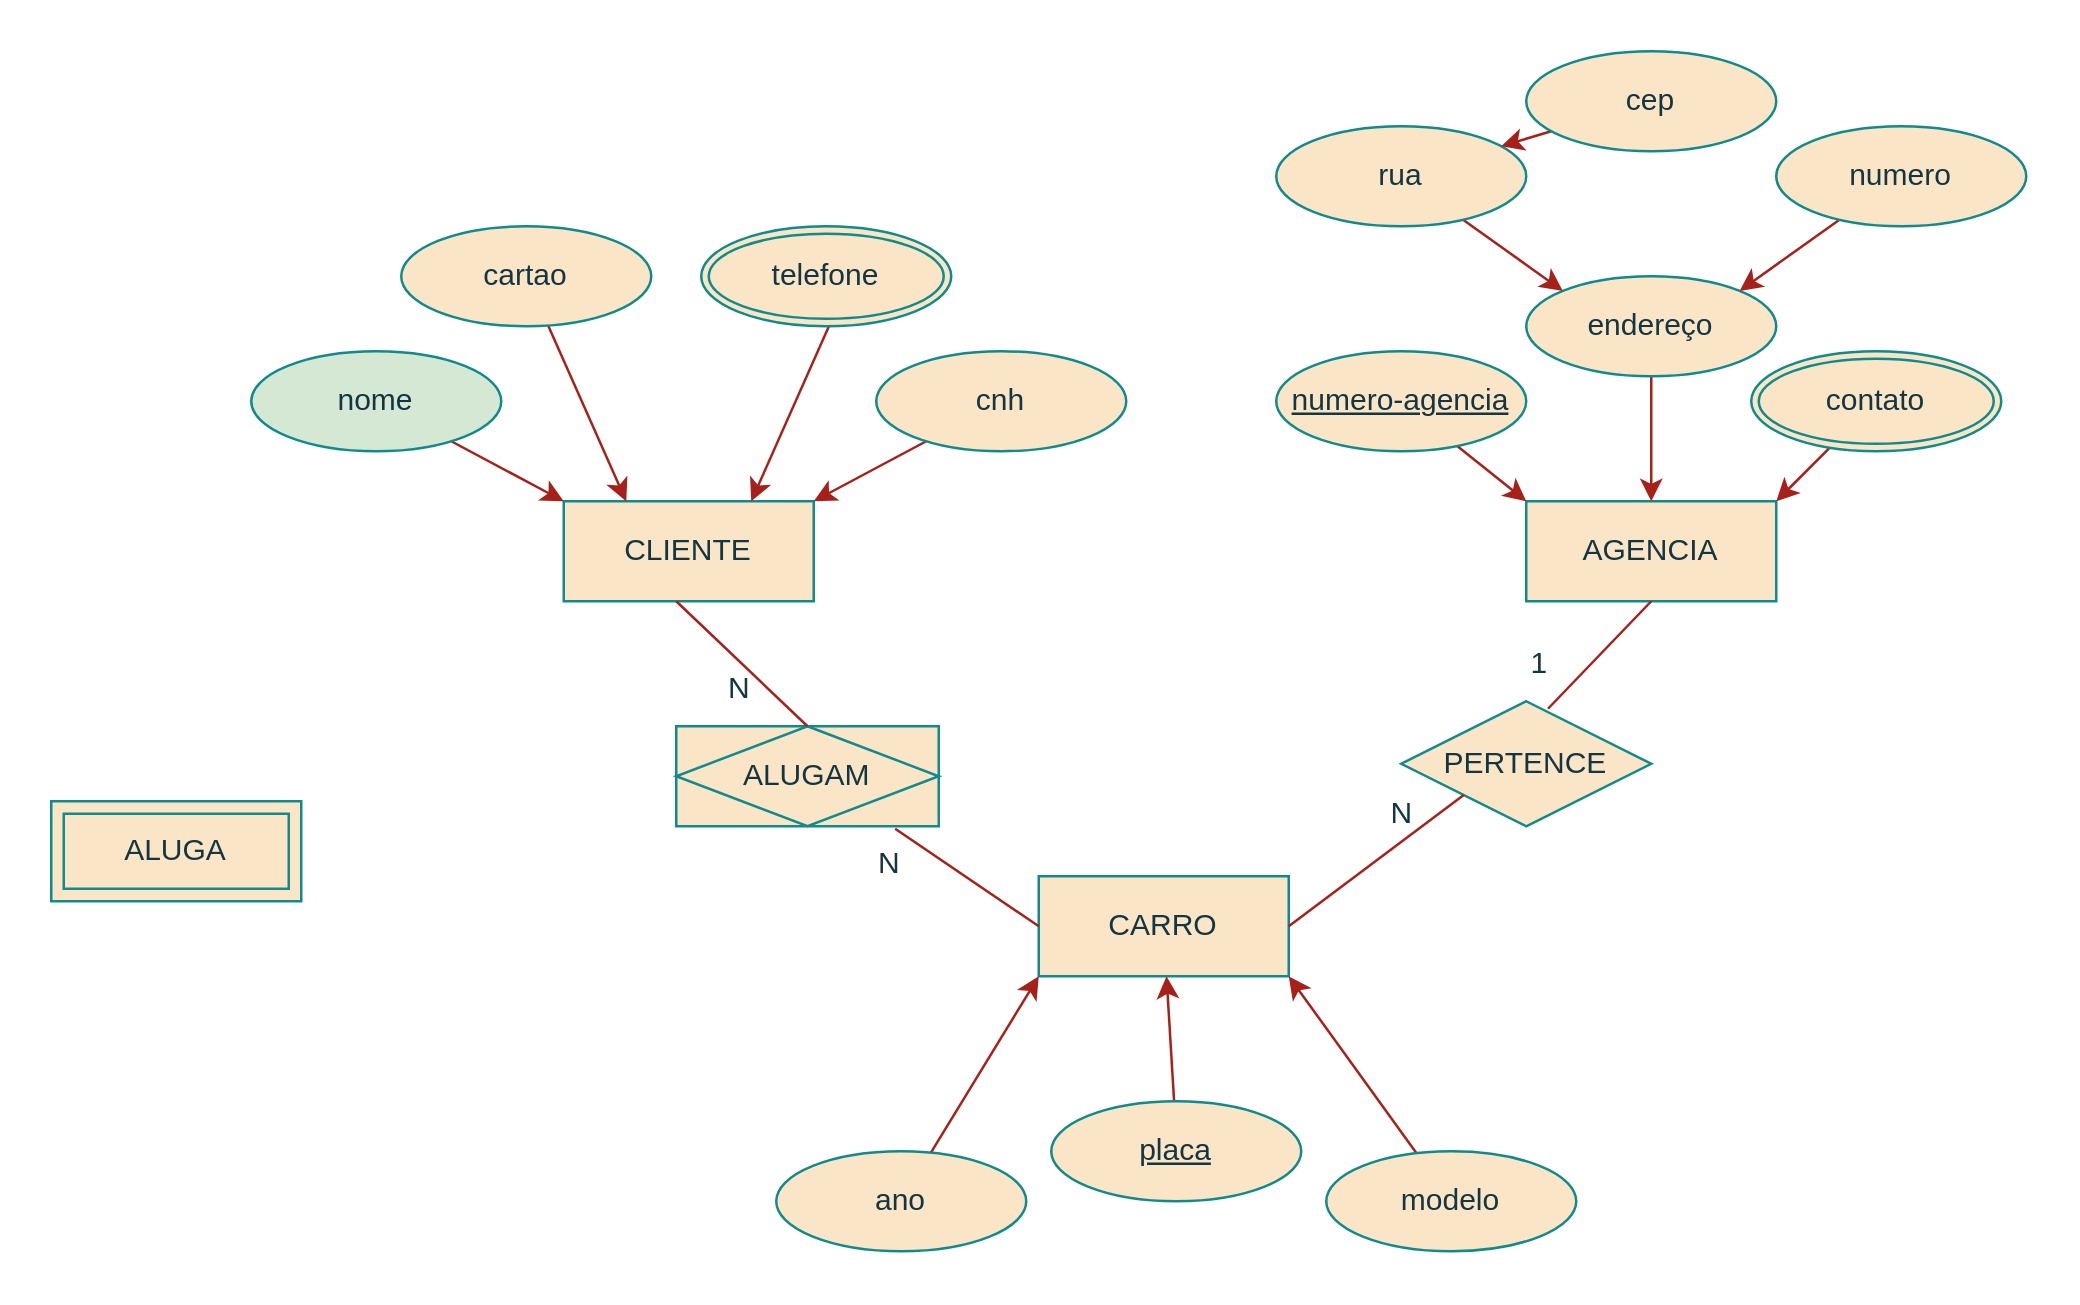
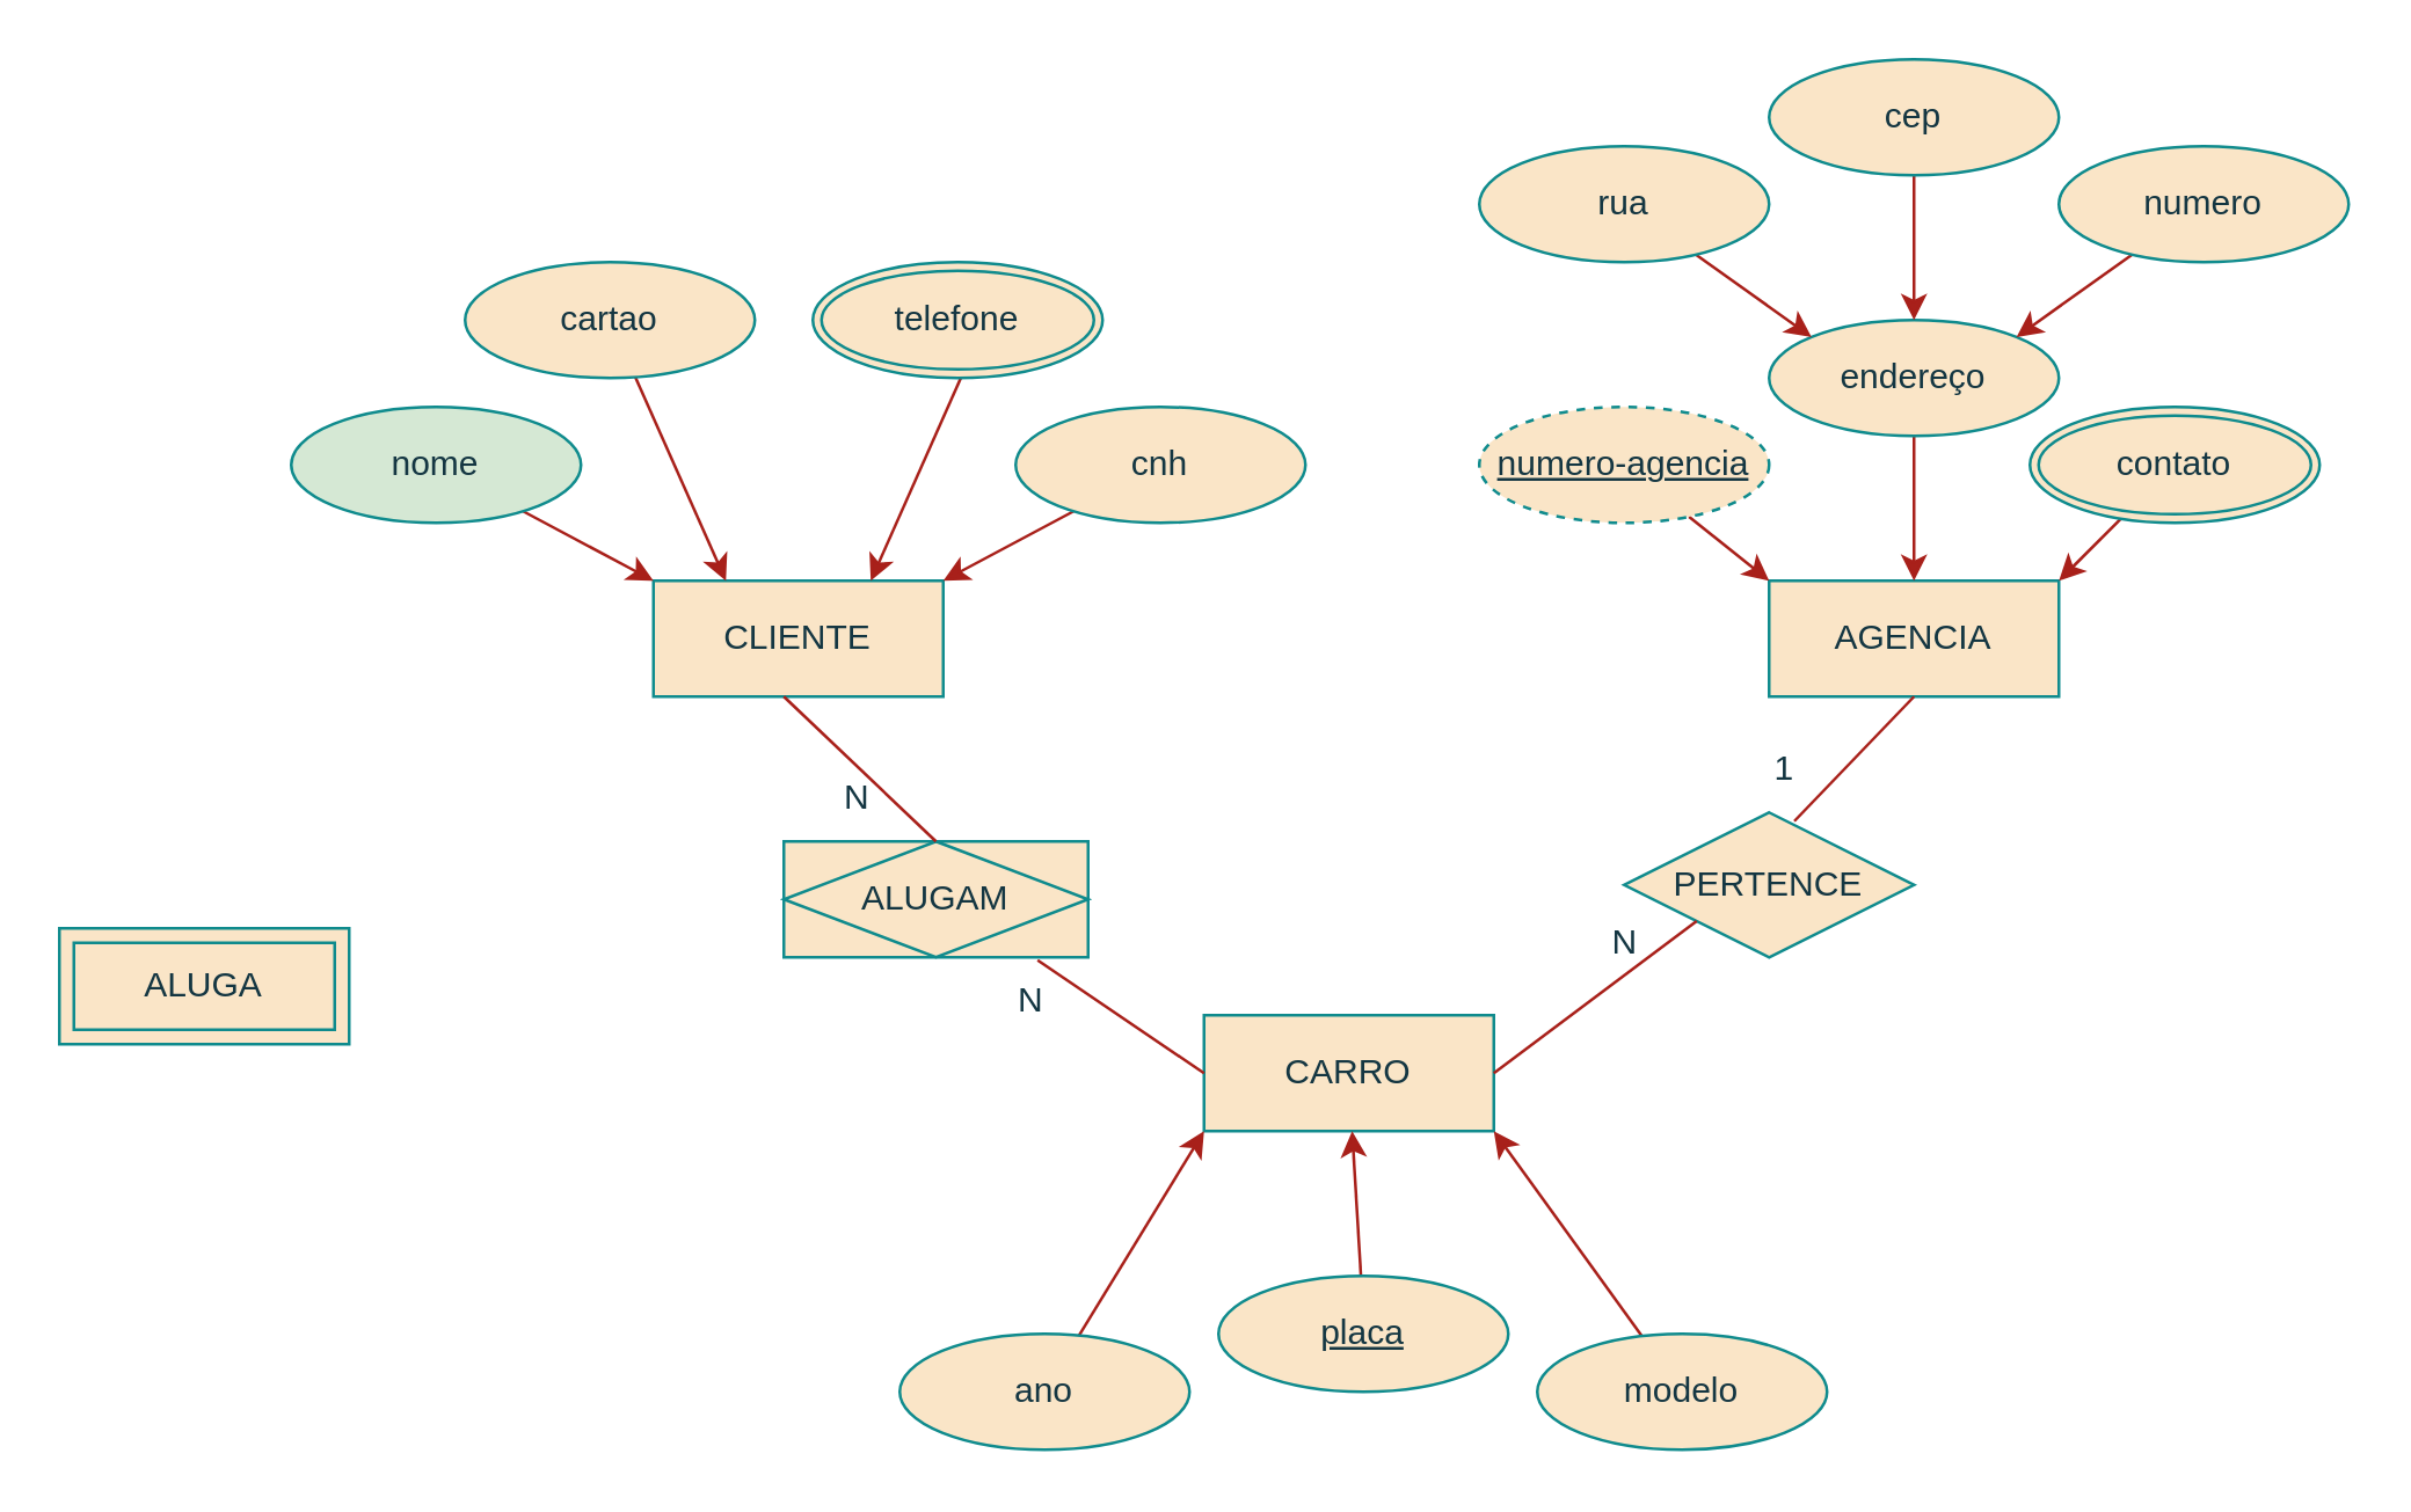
  <mxCell id="0" />
  <mxCell id="1" parent="0" />
  <mxCell id="2" value="AGENCIA" style="whiteSpace=wrap;html=1;align=center;rounded=0;labelBackgroundColor=none;fillColor=#FAE5C7;strokeColor=#0F8B8D;fontColor=#143642;" parent="1" vertex="1"><mxGeometry x="610" y="200" width="100" height="40" as="geometry" /></mxCell>
  <mxCell id="3" value="CLIENTE" style="whiteSpace=wrap;html=1;align=center;rounded=0;labelBackgroundColor=none;fillColor=#FAE5C7;strokeColor=#0F8B8D;fontColor=#143642;" parent="1" vertex="1"><mxGeometry x="225" y="200" width="100" height="40" as="geometry" /></mxCell>
  <mxCell id="4" value="CARRO" style="whiteSpace=wrap;html=1;align=center;rounded=0;labelBackgroundColor=none;fillColor=#FAE5C7;strokeColor=#0F8B8D;fontColor=#143642;" parent="1" vertex="1"><mxGeometry x="415" y="350" width="100" height="40" as="geometry" /></mxCell>
  <mxCell id="5" value="ALUGA" style="shape=ext;margin=3;double=1;whiteSpace=wrap;html=1;align=center;rounded=0;labelBackgroundColor=none;fillColor=#FAE5C7;strokeColor=#0F8B8D;fontColor=#143642;" parent="1" vertex="1"><mxGeometry x="20" y="320" width="100" height="40" as="geometry" /></mxCell>
  <mxCell id="6" style="edgeStyle=none;rounded=0;orthogonalLoop=1;jettySize=auto;html=1;entryX=0;entryY=0;entryDx=0;entryDy=0;strokeColor=#A8201A;fontColor=default;labelBackgroundColor=none;" parent="1" source="7" target="3" edge="1"><mxGeometry relative="1" as="geometry" /></mxCell>
  <mxCell id="7" value="nome" style="ellipse;whiteSpace=wrap;html=1;align=center;strokeColor=#0F8B8D;fontColor=#143642;fillColor=#d5e8d4;labelBackgroundColor=none;" parent="1" vertex="1"><mxGeometry x="100" y="140" width="100" height="40" as="geometry" /></mxCell>
  <mxCell id="8" style="edgeStyle=none;rounded=0;orthogonalLoop=1;jettySize=auto;html=1;entryX=0.25;entryY=0;entryDx=0;entryDy=0;strokeColor=#A8201A;fontColor=default;labelBackgroundColor=none;" parent="1" source="9" target="3" edge="1"><mxGeometry relative="1" as="geometry" /></mxCell>
  <mxCell id="9" value="cartao" style="ellipse;whiteSpace=wrap;html=1;align=center;strokeColor=#0F8B8D;fontColor=#143642;fillColor=#FAE5C7;labelBackgroundColor=none;" parent="1" vertex="1"><mxGeometry x="160" y="90" width="100" height="40" as="geometry" /></mxCell>
  <mxCell id="10" style="edgeStyle=none;rounded=0;orthogonalLoop=1;jettySize=auto;html=1;entryX=0.75;entryY=0;entryDx=0;entryDy=0;strokeColor=#A8201A;fontColor=default;labelBackgroundColor=none;" parent="1" target="3" edge="1"><mxGeometry relative="1" as="geometry"><mxPoint x="331.198" y="129.688" as="sourcePoint" /></mxGeometry></mxCell>
  <mxCell id="11" style="edgeStyle=none;rounded=0;orthogonalLoop=1;jettySize=auto;html=1;entryX=1;entryY=0;entryDx=0;entryDy=0;strokeColor=#A8201A;fontColor=default;labelBackgroundColor=none;" parent="1" source="12" target="3" edge="1"><mxGeometry relative="1" as="geometry" /></mxCell>
  <mxCell id="12" value="cnh" style="ellipse;whiteSpace=wrap;html=1;align=center;strokeColor=#0F8B8D;fontColor=#143642;fillColor=#FAE5C7;labelBackgroundColor=none;" parent="1" vertex="1"><mxGeometry x="350" y="140" width="100" height="40" as="geometry" /></mxCell>
  <mxCell id="13" value="telefone" style="ellipse;shape=doubleEllipse;margin=3;whiteSpace=wrap;html=1;align=center;strokeColor=#0F8B8D;fontColor=#143642;fillColor=#FAE5C7;labelBackgroundColor=none;" parent="1" vertex="1"><mxGeometry x="280" y="90" width="100" height="40" as="geometry" /></mxCell>
  <mxCell id="14" value="" style="edgeStyle=none;rounded=0;orthogonalLoop=1;jettySize=auto;html=1;labelBackgroundColor=none;strokeColor=#A8201A;fontColor=default;" parent="1" source="15" target="4" edge="1"><mxGeometry relative="1" as="geometry" /></mxCell>
  <mxCell id="15" value="placa" style="ellipse;whiteSpace=wrap;html=1;align=center;strokeColor=#0F8B8D;fontColor=#143642;fillColor=#FAE5C7;labelBackgroundColor=none;fontStyle=4" parent="1" vertex="1"><mxGeometry x="420" y="440" width="100" height="40" as="geometry" /></mxCell>
  <mxCell id="16" style="edgeStyle=none;rounded=0;orthogonalLoop=1;jettySize=auto;html=1;entryX=1;entryY=1;entryDx=0;entryDy=0;labelBackgroundColor=none;strokeColor=#A8201A;fontColor=default;" parent="1" source="17" target="4" edge="1"><mxGeometry relative="1" as="geometry" /></mxCell>
  <mxCell id="17" value="modelo" style="ellipse;whiteSpace=wrap;html=1;align=center;strokeColor=#0F8B8D;fontColor=#143642;fillColor=#FAE5C7;labelBackgroundColor=none;" parent="1" vertex="1"><mxGeometry x="530" y="460" width="100" height="40" as="geometry" /></mxCell>
  <mxCell id="18" style="edgeStyle=none;rounded=0;orthogonalLoop=1;jettySize=auto;html=1;entryX=0;entryY=1;entryDx=0;entryDy=0;labelBackgroundColor=none;strokeColor=#A8201A;fontColor=default;" parent="1" source="19" target="4" edge="1"><mxGeometry relative="1" as="geometry" /></mxCell>
  <mxCell id="19" value="ano" style="ellipse;whiteSpace=wrap;html=1;align=center;strokeColor=#0F8B8D;fontColor=#143642;fillColor=#FAE5C7;labelBackgroundColor=none;" parent="1" vertex="1"><mxGeometry x="310" y="460" width="100" height="40" as="geometry" /></mxCell>
  <mxCell id="20" style="edgeStyle=none;rounded=0;orthogonalLoop=1;jettySize=auto;html=1;entryX=0;entryY=0;entryDx=0;entryDy=0;strokeColor=#A8201A;labelBackgroundColor=none;fontColor=default;" parent="1" source="21" target="2" edge="1"><mxGeometry relative="1" as="geometry" /></mxCell>
- <mxCell id="21" value="numero-agencia" style="ellipse;whiteSpace=wrap;html=1;align=center;fontStyle=4;strokeColor=#0F8B8D;fontColor=#143642;fillColor=#FAE5C7;labelBackgroundColor=none;" parent="1" vertex="1"><mxGeometry x="510" y="140" width="100" height="40" as="geometry" /></mxCell>
+ <mxCell id="21" value="numero-agencia" style="ellipse;whiteSpace=wrap;html=1;align=center;fontStyle=4;strokeColor=#0F8B8D;fontColor=#143642;fillColor=#FAE5C7;labelBackgroundColor=none;dashed=1;" parent="1" vertex="1"><mxGeometry x="510" y="140" width="100" height="40" as="geometry" /></mxCell>
  <mxCell id="22" style="edgeStyle=none;rounded=0;orthogonalLoop=1;jettySize=auto;html=1;entryX=0.5;entryY=0;entryDx=0;entryDy=0;strokeColor=#A8201A;labelBackgroundColor=none;fontColor=default;" parent="1" source="23" target="2" edge="1"><mxGeometry relative="1" as="geometry" /></mxCell>
  <mxCell id="23" value="endereço" style="ellipse;whiteSpace=wrap;html=1;align=center;strokeColor=#0F8B8D;fontColor=#143642;fillColor=#FAE5C7;labelBackgroundColor=none;" parent="1" vertex="1"><mxGeometry x="610" y="110" width="100" height="40" as="geometry" /></mxCell>
  <mxCell id="24" style="edgeStyle=none;rounded=0;orthogonalLoop=1;jettySize=auto;html=1;entryX=1;entryY=0;entryDx=0;entryDy=0;strokeColor=#A8201A;labelBackgroundColor=none;fontColor=default;" parent="1" source="25" target="2" edge="1"><mxGeometry relative="1" as="geometry" /></mxCell>
  <mxCell id="25" value="contato" style="ellipse;shape=doubleEllipse;margin=3;whiteSpace=wrap;html=1;align=center;strokeColor=#0F8B8D;fontColor=#143642;fillColor=#FAE5C7;labelBackgroundColor=none;" parent="1" vertex="1"><mxGeometry x="700" y="140" width="100" height="40" as="geometry" /></mxCell>
  <mxCell id="26" style="edgeStyle=none;rounded=0;orthogonalLoop=1;jettySize=auto;html=1;entryX=1;entryY=0;entryDx=0;entryDy=0;strokeColor=#A8201A;labelBackgroundColor=none;fontColor=default;" parent="1" source="27" target="23" edge="1"><mxGeometry relative="1" as="geometry" /></mxCell>
  <mxCell id="27" value="numero" style="ellipse;whiteSpace=wrap;html=1;align=center;strokeColor=#0F8B8D;fontColor=#143642;fillColor=#FAE5C7;labelBackgroundColor=none;" parent="1" vertex="1"><mxGeometry x="710" y="50" width="100" height="40" as="geometry" /></mxCell>
  <mxCell id="28" style="edgeStyle=none;rounded=0;orthogonalLoop=1;jettySize=auto;html=1;entryX=0;entryY=0;entryDx=0;entryDy=0;strokeColor=#A8201A;labelBackgroundColor=none;fontColor=default;" parent="1" source="29" target="23" edge="1"><mxGeometry relative="1" as="geometry" /></mxCell>
  <mxCell id="29" value="rua" style="ellipse;whiteSpace=wrap;html=1;align=center;strokeColor=#0F8B8D;fontColor=#143642;fillColor=#FAE5C7;labelBackgroundColor=none;" parent="1" vertex="1"><mxGeometry x="510" y="50" width="100" height="40" as="geometry" /></mxCell>
- <mxCell id="30" style="edgeStyle=none;rounded=0;orthogonalLoop=1;jettySize=auto;html=1;strokeColor=#A8201A;labelBackgroundColor=none;fontColor=default;" parent="1" source="31" target="29" edge="1"><mxGeometry relative="1" as="geometry" /></mxCell>
+ <mxCell id="30" style="edgeStyle=none;rounded=0;orthogonalLoop=1;jettySize=auto;html=1;entryX=0.5;entryY=0;entryDx=0;entryDy=0;strokeColor=#A8201A;labelBackgroundColor=none;fontColor=default;" parent="1" source="31" target="23" edge="1"><mxGeometry relative="1" as="geometry" /></mxCell>
  <mxCell id="31" value="cep" style="ellipse;whiteSpace=wrap;html=1;align=center;strokeColor=#0F8B8D;fontColor=#143642;fillColor=#FAE5C7;labelBackgroundColor=none;" parent="1" vertex="1"><mxGeometry x="610" y="20" width="100" height="40" as="geometry" /></mxCell>
  <mxCell id="32" value="ALUGAM" style="shape=associativeEntity;whiteSpace=wrap;html=1;align=center;labelBackgroundColor=none;fillColor=#FAE5C7;strokeColor=#0F8B8D;fontColor=#143642;" parent="1" vertex="1"><mxGeometry x="270" y="290" width="105" height="40" as="geometry" /></mxCell>
  <mxCell id="33" value="PERTENCE" style="shape=rhombus;perimeter=rhombusPerimeter;whiteSpace=wrap;html=1;align=center;labelBackgroundColor=none;fillColor=#FAE5C7;strokeColor=#0F8B8D;fontColor=#143642;" parent="1" vertex="1"><mxGeometry x="560" y="280" width="100" height="50" as="geometry" /></mxCell>
  <mxCell id="34" value="" style="endArrow=none;html=1;rounded=0;entryX=0.5;entryY=0;entryDx=0;entryDy=0;exitX=0.5;exitY=1;exitDx=0;exitDy=0;labelBackgroundColor=none;strokeColor=#A8201A;fontColor=default;" parent="1" target="32" edge="1"><mxGeometry relative="1" as="geometry"><mxPoint x="270" y="240" as="sourcePoint" /><mxPoint x="318" y="290" as="targetPoint" /></mxGeometry></mxCell>
  <mxCell id="35" value="" style="endArrow=none;html=1;rounded=0;entryX=0;entryY=0.5;entryDx=0;entryDy=0;exitX=0.834;exitY=1.025;exitDx=0;exitDy=0;exitPerimeter=0;labelBackgroundColor=none;strokeColor=#A8201A;fontColor=default;" parent="1" source="32" target="4" edge="1"><mxGeometry relative="1" as="geometry"><mxPoint x="350" y="330" as="sourcePoint" /><mxPoint x="398" y="380" as="targetPoint" /></mxGeometry></mxCell>
  <mxCell id="36" value="" style="endArrow=none;html=1;rounded=0;entryX=0.587;entryY=0.06;entryDx=0;entryDy=0;exitX=0.5;exitY=1;exitDx=0;exitDy=0;entryPerimeter=0;labelBackgroundColor=none;strokeColor=#A8201A;fontColor=default;" parent="1" target="33" edge="1"><mxGeometry relative="1" as="geometry"><mxPoint x="660" y="240" as="sourcePoint" /><mxPoint x="708" y="290" as="targetPoint" /></mxGeometry></mxCell>
  <mxCell id="37" value="" style="endArrow=none;html=1;rounded=0;entryX=0;entryY=1;entryDx=0;entryDy=0;exitX=0.5;exitY=1;exitDx=0;exitDy=0;labelBackgroundColor=none;strokeColor=#A8201A;fontColor=default;" parent="1" target="33" edge="1"><mxGeometry relative="1" as="geometry"><mxPoint x="515" y="370" as="sourcePoint" /><mxPoint x="563" y="420" as="targetPoint" /></mxGeometry></mxCell>
  <mxCell id="38" value="N" style="text;html=1;align=center;verticalAlign=middle;resizable=0;points=[];autosize=1;strokeColor=none;fillColor=none;labelBackgroundColor=none;fontColor=#143642;" parent="1" vertex="1"><mxGeometry x="280" y="260" width="30" height="30" as="geometry" /></mxCell>
  <mxCell id="39" value="N" style="text;html=1;align=center;verticalAlign=middle;resizable=0;points=[];autosize=1;strokeColor=none;fillColor=none;labelBackgroundColor=none;fontColor=#143642;" parent="1" vertex="1"><mxGeometry x="340" y="330" width="30" height="30" as="geometry" /></mxCell>
  <mxCell id="40" value="N" style="text;html=1;align=center;verticalAlign=middle;resizable=0;points=[];autosize=1;strokeColor=none;fillColor=none;labelBackgroundColor=none;fontColor=#143642;" parent="1" vertex="1"><mxGeometry x="545" y="310" width="30" height="30" as="geometry" /></mxCell>
  <mxCell id="41" value="1" style="text;html=1;align=center;verticalAlign=middle;resizable=0;points=[];autosize=1;strokeColor=none;fillColor=none;labelBackgroundColor=none;fontColor=#143642;" parent="1" vertex="1"><mxGeometry x="600" y="250" width="30" height="30" as="geometry" /></mxCell>
